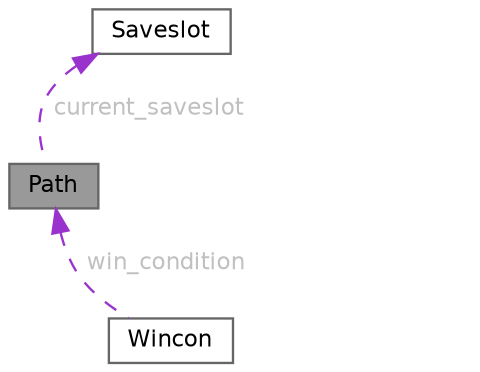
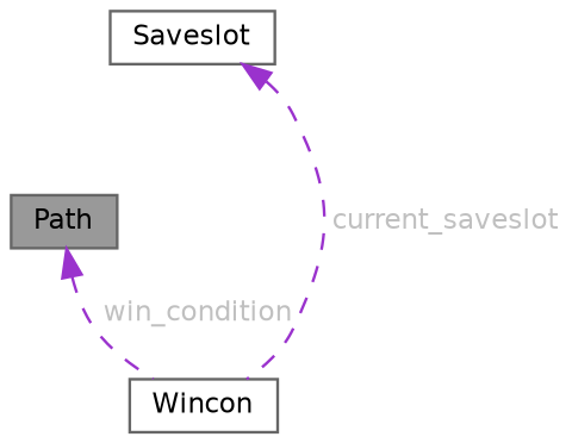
  digraph {
    node [color=gray40 fillcolor=white fontname=Helvetica fontsize=10 shape=box style=filled]
    edge [color=darkorchid3 dir=back fontcolor=grey fontname=Helvetica fontsize=10 labelfontname=Helvetica labelfontsize=10 style=dashed]
    n1 [fillcolor=grey60 fontcolor=black height=0.2 label=Path width=0.4]
    n2 [height=0.2 label=Wincon width=0.4]
    n3 [height=0.2 label=Saveslot width=0.4]
    n1 -> n2 [label=" win_condition"]
-   n3 -> n1 [label=" current_saveslot"]
+   n3 -> n2 [label=" current_saveslot"]
  }
